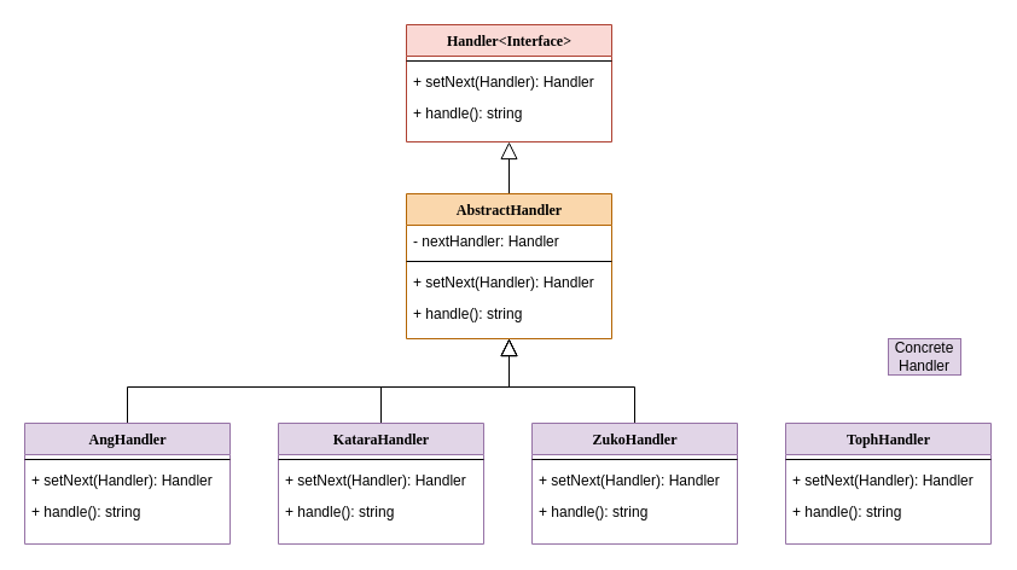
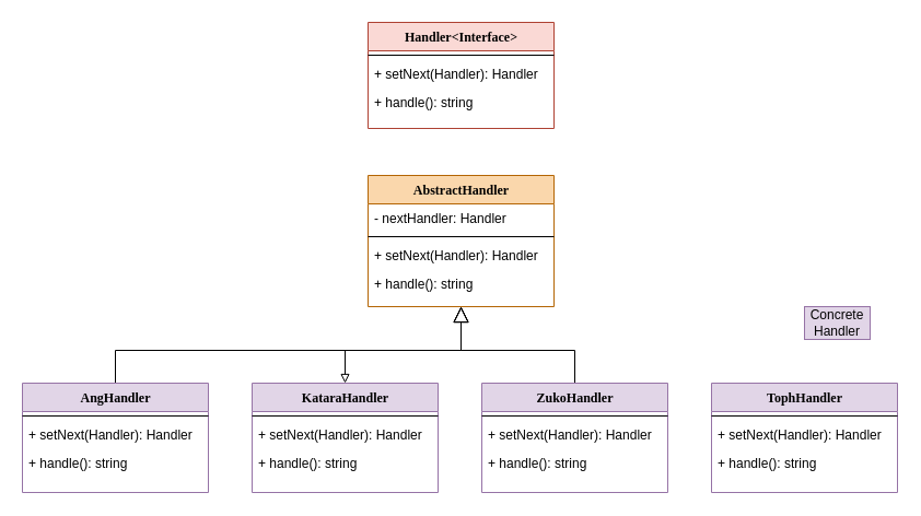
  <mxCell id="0" />
  <mxCell id="1" parent="0" />
- <mxCell id="2" style="edgeStyle=orthogonalEdgeStyle;rounded=0;orthogonalLoop=1;jettySize=auto;html=1;exitX=0.5;exitY=1;exitDx=0;exitDy=0;entryX=0.5;entryY=0;entryDx=0;entryDy=0;startArrow=block;startFill=0;startSize=12;endArrow=none;endFill=0;" edge="1" parent="1" source="3" target="10"><mxGeometry relative="1" as="geometry" /></mxCell>
  <mxCell id="3" value="Handler&amp;lt;Interface&amp;gt;" style="swimlane;html=1;fontStyle=1;align=center;verticalAlign=top;childLayout=stackLayout;horizontal=1;startSize=26;horizontalStack=0;resizeParent=1;resizeLast=0;collapsible=1;marginBottom=0;swimlaneFillColor=#ffffff;rounded=0;shadow=0;comic=0;labelBackgroundColor=none;strokeWidth=1;fillColor=#fad9d5;fontFamily=Verdana;fontSize=12;strokeColor=#ae4132;" parent="1" vertex="1"><mxGeometry x="336" y="20" width="170" height="97" as="geometry" /></mxCell>
  <mxCell id="4" value="" style="line;html=1;strokeWidth=1;fillColor=none;align=left;verticalAlign=middle;spacingTop=-1;spacingLeft=3;spacingRight=3;rotatable=0;labelPosition=right;points=[];portConstraint=eastwest;" parent="3" vertex="1"><mxGeometry y="26" width="170" height="8" as="geometry" /></mxCell>
  <mxCell id="5" value="+ setNext(Handler): Handler" style="text;html=1;strokeColor=none;fillColor=none;align=left;verticalAlign=top;spacingLeft=4;spacingRight=4;whiteSpace=wrap;overflow=hidden;rotatable=0;points=[[0,0.5],[1,0.5]];portConstraint=eastwest;" vertex="1" parent="3"><mxGeometry y="34" width="170" height="26" as="geometry" /></mxCell>
  <mxCell id="6" value="+ handle(): string" style="text;html=1;strokeColor=none;fillColor=none;align=left;verticalAlign=top;spacingLeft=4;spacingRight=4;whiteSpace=wrap;overflow=hidden;rotatable=0;points=[[0,0.5],[1,0.5]];portConstraint=eastwest;" parent="3" vertex="1"><mxGeometry y="60" width="170" height="26" as="geometry" /></mxCell>
  <mxCell id="7" style="edgeStyle=orthogonalEdgeStyle;rounded=0;orthogonalLoop=1;jettySize=auto;html=1;exitX=0.5;exitY=1;exitDx=0;exitDy=0;startArrow=block;startFill=0;startSize=12;endArrow=none;endFill=0;" edge="1" parent="1" source="10" target="23"><mxGeometry relative="1" as="geometry" /></mxCell>
- <mxCell id="8" style="edgeStyle=orthogonalEdgeStyle;rounded=0;orthogonalLoop=1;jettySize=auto;html=1;exitX=0.5;exitY=1;exitDx=0;exitDy=0;startArrow=block;startFill=0;startSize=12;endArrow=none;endFill=0;" edge="1" parent="1" source="10" target="19"><mxGeometry relative="1" as="geometry" /></mxCell>
+ <mxCell id="8" style="edgeStyle=orthogonalEdgeStyle;rounded=0;orthogonalLoop=1;jettySize=auto;html=1;exitX=0.5;exitY=1;exitDx=0;exitDy=0;startArrow=block;startFill=0;startSize=12;endArrow=block;endFill=0;" edge="1" parent="1" source="10" target="19"><mxGeometry relative="1" as="geometry" /></mxCell>
  <mxCell id="9" style="edgeStyle=orthogonalEdgeStyle;rounded=0;orthogonalLoop=1;jettySize=auto;html=1;exitX=0.5;exitY=1;exitDx=0;exitDy=0;entryX=0.5;entryY=0;entryDx=0;entryDy=0;startArrow=block;startFill=0;startSize=12;endArrow=none;endFill=0;" edge="1" parent="1" source="10" target="15"><mxGeometry relative="1" as="geometry" /></mxCell>
  <mxCell id="10" value="AbstractHandler" style="swimlane;html=1;fontStyle=1;align=center;verticalAlign=top;childLayout=stackLayout;horizontal=1;startSize=26;horizontalStack=0;resizeParent=1;resizeLast=0;collapsible=1;marginBottom=0;swimlaneFillColor=#ffffff;rounded=0;shadow=0;comic=0;labelBackgroundColor=none;strokeWidth=1;fillColor=#fad7ac;fontFamily=Verdana;fontSize=12;strokeColor=#b46504;" vertex="1" parent="1"><mxGeometry x="336" y="160" width="170" height="120" as="geometry" /></mxCell>
  <mxCell id="11" value="- nextHandler: Handler" style="text;html=1;strokeColor=none;fillColor=none;align=left;verticalAlign=top;spacingLeft=4;spacingRight=4;whiteSpace=wrap;overflow=hidden;rotatable=0;points=[[0,0.5],[1,0.5]];portConstraint=eastwest;" vertex="1" parent="10"><mxGeometry y="26" width="170" height="26" as="geometry" /></mxCell>
  <mxCell id="12" value="" style="line;html=1;strokeWidth=1;fillColor=none;align=left;verticalAlign=middle;spacingTop=-1;spacingLeft=3;spacingRight=3;rotatable=0;labelPosition=right;points=[];portConstraint=eastwest;" vertex="1" parent="10"><mxGeometry y="52" width="170" height="8" as="geometry" /></mxCell>
  <mxCell id="13" value="+ setNext(Handler): Handler" style="text;html=1;strokeColor=none;fillColor=none;align=left;verticalAlign=top;spacingLeft=4;spacingRight=4;whiteSpace=wrap;overflow=hidden;rotatable=0;points=[[0,0.5],[1,0.5]];portConstraint=eastwest;" vertex="1" parent="10"><mxGeometry y="60" width="170" height="26" as="geometry" /></mxCell>
  <mxCell id="14" value="+ handle(): string" style="text;html=1;strokeColor=none;fillColor=none;align=left;verticalAlign=top;spacingLeft=4;spacingRight=4;whiteSpace=wrap;overflow=hidden;rotatable=0;points=[[0,0.5],[1,0.5]];portConstraint=eastwest;" vertex="1" parent="10"><mxGeometry y="86" width="170" height="26" as="geometry" /></mxCell>
  <mxCell id="15" value="AngHandler" style="swimlane;html=1;fontStyle=1;align=center;verticalAlign=top;childLayout=stackLayout;horizontal=1;startSize=26;horizontalStack=0;resizeParent=1;resizeLast=0;collapsible=1;marginBottom=0;swimlaneFillColor=#ffffff;rounded=0;shadow=0;comic=0;labelBackgroundColor=none;strokeWidth=1;fontFamily=Verdana;fontSize=12;fillColor=#e1d5e7;strokeColor=#9673a6;" vertex="1" parent="1"><mxGeometry x="20" y="350" width="170" height="100" as="geometry" /></mxCell>
  <mxCell id="16" value="" style="line;html=1;strokeWidth=1;fillColor=none;align=left;verticalAlign=middle;spacingTop=-1;spacingLeft=3;spacingRight=3;rotatable=0;labelPosition=right;points=[];portConstraint=eastwest;" vertex="1" parent="15"><mxGeometry y="26" width="170" height="8" as="geometry" /></mxCell>
  <mxCell id="17" value="+ setNext(Handler): Handler" style="text;html=1;strokeColor=none;fillColor=none;align=left;verticalAlign=top;spacingLeft=4;spacingRight=4;whiteSpace=wrap;overflow=hidden;rotatable=0;points=[[0,0.5],[1,0.5]];portConstraint=eastwest;" vertex="1" parent="15"><mxGeometry y="34" width="170" height="26" as="geometry" /></mxCell>
  <mxCell id="18" value="+ handle(): string" style="text;html=1;strokeColor=none;fillColor=none;align=left;verticalAlign=top;spacingLeft=4;spacingRight=4;whiteSpace=wrap;overflow=hidden;rotatable=0;points=[[0,0.5],[1,0.5]];portConstraint=eastwest;" vertex="1" parent="15"><mxGeometry y="60" width="170" height="26" as="geometry" /></mxCell>
  <mxCell id="19" value="KataraHandler" style="swimlane;html=1;fontStyle=1;align=center;verticalAlign=top;childLayout=stackLayout;horizontal=1;startSize=26;horizontalStack=0;resizeParent=1;resizeLast=0;collapsible=1;marginBottom=0;swimlaneFillColor=#ffffff;rounded=0;shadow=0;comic=0;labelBackgroundColor=none;strokeWidth=1;fillColor=#e1d5e7;fontFamily=Verdana;fontSize=12;strokeColor=#9673a6;" vertex="1" parent="1"><mxGeometry x="230" y="350" width="170" height="100" as="geometry" /></mxCell>
  <mxCell id="20" value="" style="line;html=1;strokeWidth=1;fillColor=none;align=left;verticalAlign=middle;spacingTop=-1;spacingLeft=3;spacingRight=3;rotatable=0;labelPosition=right;points=[];portConstraint=eastwest;" vertex="1" parent="19"><mxGeometry y="26" width="170" height="8" as="geometry" /></mxCell>
  <mxCell id="21" value="+ setNext(Handler): Handler" style="text;html=1;strokeColor=none;fillColor=none;align=left;verticalAlign=top;spacingLeft=4;spacingRight=4;whiteSpace=wrap;overflow=hidden;rotatable=0;points=[[0,0.5],[1,0.5]];portConstraint=eastwest;" vertex="1" parent="19"><mxGeometry y="34" width="170" height="26" as="geometry" /></mxCell>
  <mxCell id="22" value="+ handle(): string" style="text;html=1;strokeColor=none;fillColor=none;align=left;verticalAlign=top;spacingLeft=4;spacingRight=4;whiteSpace=wrap;overflow=hidden;rotatable=0;points=[[0,0.5],[1,0.5]];portConstraint=eastwest;" vertex="1" parent="19"><mxGeometry y="60" width="170" height="26" as="geometry" /></mxCell>
  <mxCell id="23" value="ZukoHandler" style="swimlane;html=1;fontStyle=1;align=center;verticalAlign=top;childLayout=stackLayout;horizontal=1;startSize=26;horizontalStack=0;resizeParent=1;resizeLast=0;collapsible=1;marginBottom=0;swimlaneFillColor=#ffffff;rounded=0;shadow=0;comic=0;labelBackgroundColor=none;strokeWidth=1;fillColor=#e1d5e7;fontFamily=Verdana;fontSize=12;strokeColor=#9673a6;" vertex="1" parent="1"><mxGeometry x="440" y="350" width="170" height="100" as="geometry" /></mxCell>
  <mxCell id="24" value="" style="line;html=1;strokeWidth=1;fillColor=none;align=left;verticalAlign=middle;spacingTop=-1;spacingLeft=3;spacingRight=3;rotatable=0;labelPosition=right;points=[];portConstraint=eastwest;" vertex="1" parent="23"><mxGeometry y="26" width="170" height="8" as="geometry" /></mxCell>
  <mxCell id="25" value="+ setNext(Handler): Handler" style="text;html=1;strokeColor=none;fillColor=none;align=left;verticalAlign=top;spacingLeft=4;spacingRight=4;whiteSpace=wrap;overflow=hidden;rotatable=0;points=[[0,0.5],[1,0.5]];portConstraint=eastwest;" vertex="1" parent="23"><mxGeometry y="34" width="170" height="26" as="geometry" /></mxCell>
  <mxCell id="26" value="+ handle(): string" style="text;html=1;strokeColor=none;fillColor=none;align=left;verticalAlign=top;spacingLeft=4;spacingRight=4;whiteSpace=wrap;overflow=hidden;rotatable=0;points=[[0,0.5],[1,0.5]];portConstraint=eastwest;" vertex="1" parent="23"><mxGeometry y="60" width="170" height="26" as="geometry" /></mxCell>
  <mxCell id="27" value="TophHandler" style="swimlane;html=1;fontStyle=1;align=center;verticalAlign=top;childLayout=stackLayout;horizontal=1;startSize=26;horizontalStack=0;resizeParent=1;resizeLast=0;collapsible=1;marginBottom=0;swimlaneFillColor=#ffffff;rounded=0;shadow=0;comic=0;labelBackgroundColor=none;strokeWidth=1;fillColor=#e1d5e7;fontFamily=Verdana;fontSize=12;strokeColor=#9673a6;" vertex="1" parent="1"><mxGeometry x="650" y="350" width="170" height="100" as="geometry" /></mxCell>
  <mxCell id="28" value="" style="line;html=1;strokeWidth=1;fillColor=none;align=left;verticalAlign=middle;spacingTop=-1;spacingLeft=3;spacingRight=3;rotatable=0;labelPosition=right;points=[];portConstraint=eastwest;" vertex="1" parent="27"><mxGeometry y="26" width="170" height="8" as="geometry" /></mxCell>
  <mxCell id="29" value="+ setNext(Handler): Handler" style="text;html=1;strokeColor=none;fillColor=none;align=left;verticalAlign=top;spacingLeft=4;spacingRight=4;whiteSpace=wrap;overflow=hidden;rotatable=0;points=[[0,0.5],[1,0.5]];portConstraint=eastwest;" vertex="1" parent="27"><mxGeometry y="34" width="170" height="26" as="geometry" /></mxCell>
  <mxCell id="30" value="+ handle(): string" style="text;html=1;strokeColor=none;fillColor=none;align=left;verticalAlign=top;spacingLeft=4;spacingRight=4;whiteSpace=wrap;overflow=hidden;rotatable=0;points=[[0,0.5],[1,0.5]];portConstraint=eastwest;" vertex="1" parent="27"><mxGeometry y="60" width="170" height="26" as="geometry" /></mxCell>
  <mxCell id="31" value="Concrete Handler" style="text;html=1;strokeColor=#9673a6;fillColor=#e1d5e7;align=center;verticalAlign=middle;whiteSpace=wrap;rounded=0;" vertex="1" parent="1"><mxGeometry x="735" y="280" width="60" height="30" as="geometry" /></mxCell>
